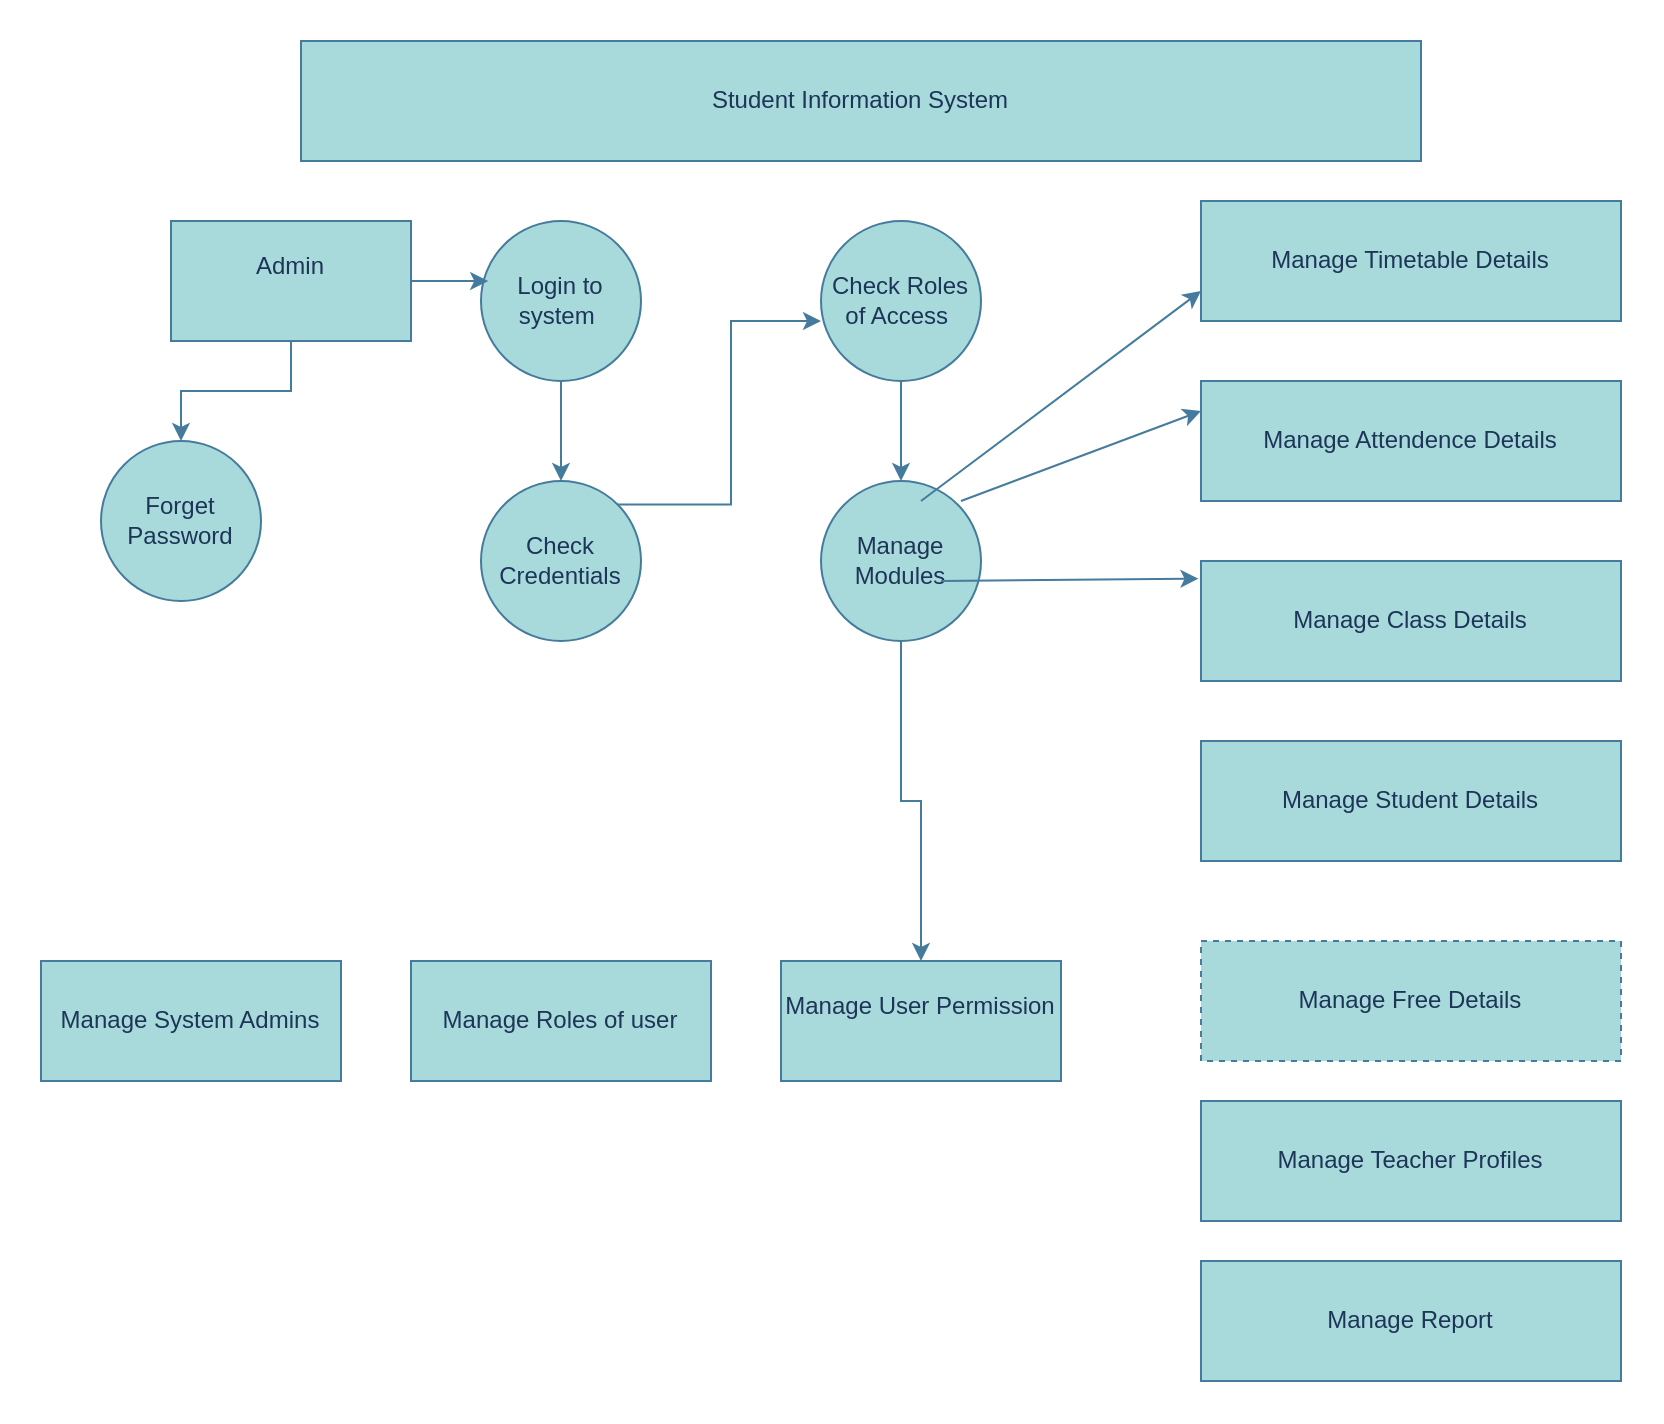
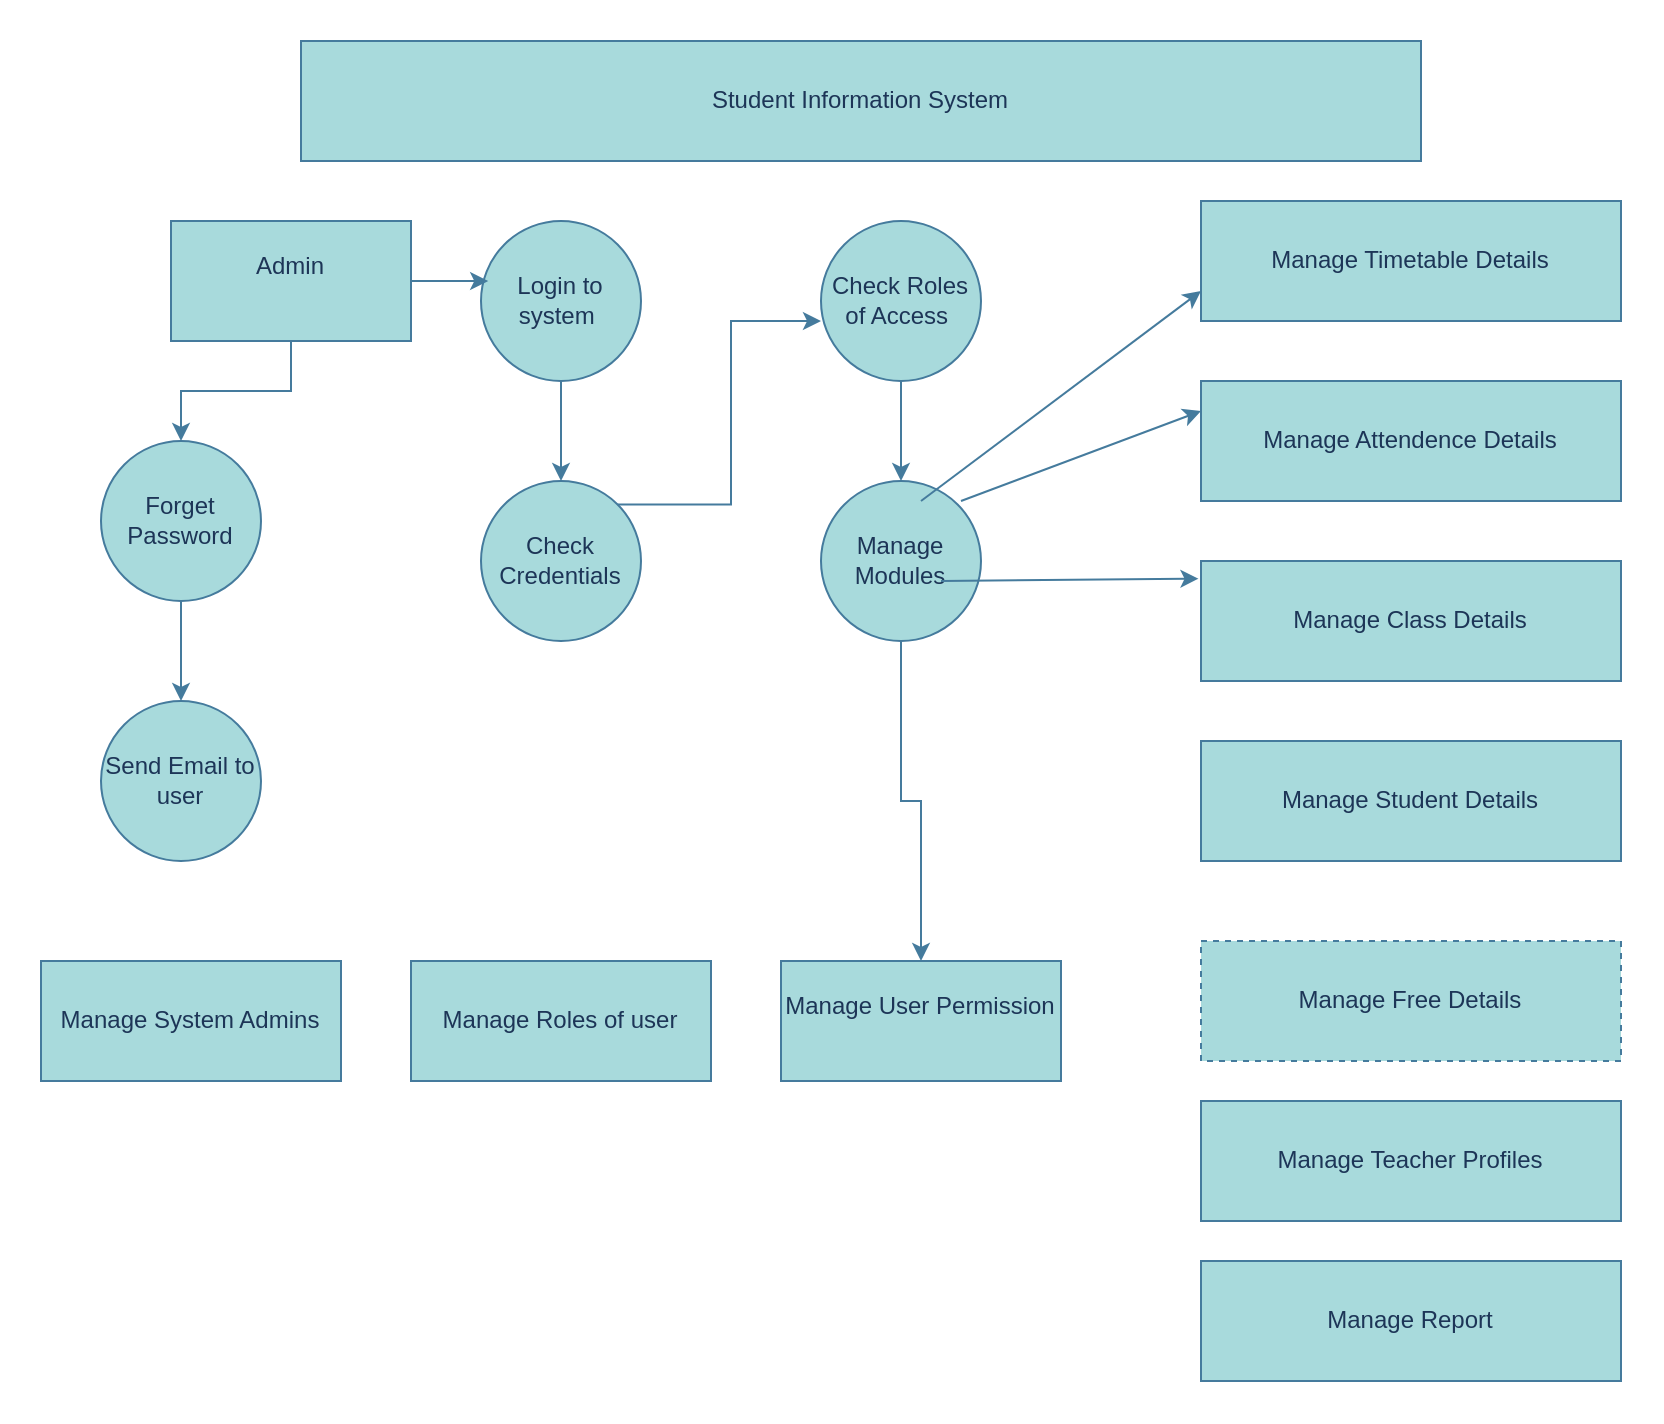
  <mxCell id="0" />
  <mxCell id="1" parent="0" />
  <mxCell id="2" value="Student Information System" style="rounded=0;whiteSpace=wrap;html=1;labelBackgroundColor=none;fillColor=#A8DADC;strokeColor=#457B9D;fontColor=#1D3557;" vertex="1" parent="1"><mxGeometry x="150" y="20" width="560" height="60" as="geometry" /></mxCell>
  <mxCell id="3" value="" style="edgeStyle=orthogonalEdgeStyle;rounded=0;orthogonalLoop=1;jettySize=auto;html=1;labelBackgroundColor=none;fontColor=default;strokeColor=#457B9D;" edge="1" parent="1" source="4" target="8"><mxGeometry relative="1" as="geometry" /></mxCell>
  <mxCell id="4" value="Admin&lt;div&gt;&lt;br&gt;&lt;/div&gt;" style="rounded=0;whiteSpace=wrap;html=1;labelBackgroundColor=none;fillColor=#A8DADC;strokeColor=#457B9D;fontColor=#1D3557;" vertex="1" parent="1"><mxGeometry x="85" y="110" width="120" height="60" as="geometry" /></mxCell>
  <mxCell id="5" style="edgeStyle=orthogonalEdgeStyle;rounded=0;orthogonalLoop=1;jettySize=auto;html=1;exitX=0.5;exitY=1;exitDx=0;exitDy=0;entryX=0.5;entryY=0;entryDx=0;entryDy=0;labelBackgroundColor=none;fontColor=default;strokeColor=#457B9D;" edge="1" parent="1" source="6" target="10"><mxGeometry relative="1" as="geometry" /></mxCell>
  <mxCell id="6" value="Login to system&amp;nbsp;" style="ellipse;whiteSpace=wrap;html=1;aspect=fixed;labelBackgroundColor=none;fillColor=#A8DADC;strokeColor=#457B9D;fontColor=#1D3557;" vertex="1" parent="1"><mxGeometry x="240" y="110" width="80" height="80" as="geometry" /></mxCell>
+ <mxCell id="7" style="edgeStyle=orthogonalEdgeStyle;rounded=0;orthogonalLoop=1;jettySize=auto;html=1;exitX=0.5;exitY=1;exitDx=0;exitDy=0;labelBackgroundColor=none;fontColor=default;strokeColor=#457B9D;" edge="1" parent="1" source="8" target="9"><mxGeometry relative="1" as="geometry" /></mxCell>
  <mxCell id="8" value="Forget Password" style="ellipse;whiteSpace=wrap;html=1;aspect=fixed;labelBackgroundColor=none;fillColor=#A8DADC;strokeColor=#457B9D;fontColor=#1D3557;" vertex="1" parent="1"><mxGeometry x="50" y="220" width="80" height="80" as="geometry" /></mxCell>
+ <mxCell id="9" value="Send Email to user" style="ellipse;whiteSpace=wrap;html=1;aspect=fixed;labelBackgroundColor=none;fillColor=#A8DADC;strokeColor=#457B9D;fontColor=#1D3557;" vertex="1" parent="1"><mxGeometry x="50" y="350" width="80" height="80" as="geometry" /></mxCell>
  <mxCell id="10" value="Check Credentials" style="ellipse;whiteSpace=wrap;html=1;aspect=fixed;labelBackgroundColor=none;fillColor=#A8DADC;strokeColor=#457B9D;fontColor=#1D3557;" vertex="1" parent="1"><mxGeometry x="240" y="240" width="80" height="80" as="geometry" /></mxCell>
  <mxCell id="11" style="edgeStyle=orthogonalEdgeStyle;rounded=0;orthogonalLoop=1;jettySize=auto;html=1;exitX=0.5;exitY=1;exitDx=0;exitDy=0;entryX=0.5;entryY=0;entryDx=0;entryDy=0;strokeColor=#457B9D;fontColor=#1D3557;fillColor=#A8DADC;" edge="1" parent="1" source="12" target="14"><mxGeometry relative="1" as="geometry" /></mxCell>
  <mxCell id="12" value="Check Roles of Access&amp;nbsp;" style="ellipse;whiteSpace=wrap;html=1;aspect=fixed;labelBackgroundColor=none;fillColor=#A8DADC;strokeColor=#457B9D;fontColor=#1D3557;" vertex="1" parent="1"><mxGeometry x="410" y="110" width="80" height="80" as="geometry" /></mxCell>
  <mxCell id="13" style="edgeStyle=orthogonalEdgeStyle;rounded=0;orthogonalLoop=1;jettySize=auto;html=1;exitX=0.5;exitY=1;exitDx=0;exitDy=0;strokeColor=#457B9D;fontColor=#1D3557;fillColor=#A8DADC;" edge="1" parent="1" source="14" target="26"><mxGeometry relative="1" as="geometry" /></mxCell>
  <mxCell id="14" value="Manage Modules" style="ellipse;whiteSpace=wrap;html=1;aspect=fixed;labelBackgroundColor=none;fillColor=#A8DADC;strokeColor=#457B9D;fontColor=#1D3557;" vertex="1" parent="1"><mxGeometry x="410" y="240" width="80" height="80" as="geometry" /></mxCell>
  <mxCell id="15" value="Manage System Admins" style="rounded=0;whiteSpace=wrap;html=1;labelBackgroundColor=none;fillColor=#A8DADC;strokeColor=#457B9D;fontColor=#1D3557;" vertex="1" parent="1"><mxGeometry x="20" y="480" width="150" height="60" as="geometry" /></mxCell>
  <mxCell id="16" value="Manage Roles of user" style="rounded=0;whiteSpace=wrap;html=1;labelBackgroundColor=none;fillColor=#A8DADC;strokeColor=#457B9D;fontColor=#1D3557;" vertex="1" parent="1"><mxGeometry x="205" y="480" width="150" height="60" as="geometry" /></mxCell>
  <mxCell id="17" value="Manage Timetable Details" style="rounded=0;whiteSpace=wrap;html=1;labelBackgroundColor=none;fillColor=#A8DADC;strokeColor=#457B9D;fontColor=#1D3557;" vertex="1" parent="1"><mxGeometry x="600" y="100" width="210" height="60" as="geometry" /></mxCell>
  <mxCell id="18" value="Manage Attendence Details" style="rounded=0;whiteSpace=wrap;html=1;labelBackgroundColor=none;fillColor=#A8DADC;strokeColor=#457B9D;fontColor=#1D3557;" vertex="1" parent="1"><mxGeometry x="600" y="190" width="210" height="60" as="geometry" /></mxCell>
  <mxCell id="19" value="Manage Class Details" style="rounded=0;whiteSpace=wrap;html=1;labelBackgroundColor=none;fillColor=#A8DADC;strokeColor=#457B9D;fontColor=#1D3557;" vertex="1" parent="1"><mxGeometry x="600" y="280" width="210" height="60" as="geometry" /></mxCell>
  <mxCell id="20" value="Manage Student Details" style="rounded=0;whiteSpace=wrap;html=1;labelBackgroundColor=none;fillColor=#A8DADC;strokeColor=#457B9D;fontColor=#1D3557;" vertex="1" parent="1"><mxGeometry x="600" y="370" width="210" height="60" as="geometry" /></mxCell>
  <mxCell id="21" value="Manage Free Details" style="rounded=0;whiteSpace=wrap;html=1;labelBackgroundColor=none;fillColor=#A8DADC;strokeColor=#457B9D;fontColor=#1D3557;dashed=1;" vertex="1" parent="1"><mxGeometry x="600" y="470" width="210" height="60" as="geometry" /></mxCell>
  <mxCell id="22" value="Manage Teacher Profiles" style="rounded=0;whiteSpace=wrap;html=1;labelBackgroundColor=none;fillColor=#A8DADC;strokeColor=#457B9D;fontColor=#1D3557;" vertex="1" parent="1"><mxGeometry x="600" y="550" width="210" height="60" as="geometry" /></mxCell>
  <mxCell id="23" value="Manage Report" style="rounded=0;whiteSpace=wrap;html=1;labelBackgroundColor=none;fillColor=#A8DADC;strokeColor=#457B9D;fontColor=#1D3557;" vertex="1" parent="1"><mxGeometry x="600" y="630" width="210" height="60" as="geometry" /></mxCell>
  <mxCell id="24" style="edgeStyle=orthogonalEdgeStyle;rounded=0;orthogonalLoop=1;jettySize=auto;html=1;exitX=1;exitY=0.5;exitDx=0;exitDy=0;entryX=0.045;entryY=0.365;entryDx=0;entryDy=0;entryPerimeter=0;labelBackgroundColor=none;fontColor=default;strokeColor=#457B9D;" edge="1" parent="1" source="4" target="6"><mxGeometry relative="1" as="geometry" /></mxCell>
  <mxCell id="25" style="edgeStyle=orthogonalEdgeStyle;rounded=0;orthogonalLoop=1;jettySize=auto;html=1;exitX=1;exitY=0;exitDx=0;exitDy=0;entryX=0;entryY=0.625;entryDx=0;entryDy=0;entryPerimeter=0;strokeColor=#457B9D;fontColor=#1D3557;fillColor=#A8DADC;" edge="1" parent="1" source="10" target="12"><mxGeometry relative="1" as="geometry" /></mxCell>
  <mxCell id="26" value="Manage User Permission&lt;div&gt;&lt;br&gt;&lt;/div&gt;" style="rounded=0;whiteSpace=wrap;html=1;strokeColor=#457B9D;fontColor=#1D3557;fillColor=#A8DADC;" vertex="1" parent="1"><mxGeometry x="390" y="480" width="140" height="60" as="geometry" /></mxCell>
  <mxCell id="27" value="" style="edgeStyle=none;orthogonalLoop=1;jettySize=auto;html=1;rounded=0;strokeColor=#457B9D;fontColor=#1D3557;fillColor=#A8DADC;entryX=0;entryY=0.75;entryDx=0;entryDy=0;" edge="1" parent="1" target="17"><mxGeometry width="100" relative="1" as="geometry"><mxPoint x="460" y="250" as="sourcePoint" /><mxPoint x="560" y="250" as="targetPoint" /><Array as="points" /></mxGeometry></mxCell>
  <mxCell id="28" value="" style="edgeStyle=none;orthogonalLoop=1;jettySize=auto;html=1;rounded=0;strokeColor=#457B9D;fontColor=#1D3557;fillColor=#A8DADC;entryX=0;entryY=0.25;entryDx=0;entryDy=0;" edge="1" parent="1" target="18"><mxGeometry width="100" relative="1" as="geometry"><mxPoint x="480" y="250" as="sourcePoint" /><mxPoint x="580" y="250" as="targetPoint" /><Array as="points" /></mxGeometry></mxCell>
  <mxCell id="29" value="" style="edgeStyle=none;orthogonalLoop=1;jettySize=auto;html=1;rounded=0;strokeColor=#457B9D;fontColor=#1D3557;fillColor=#A8DADC;entryX=-0.006;entryY=0.147;entryDx=0;entryDy=0;entryPerimeter=0;" edge="1" parent="1" target="19"><mxGeometry width="100" relative="1" as="geometry"><mxPoint x="470" y="290" as="sourcePoint" /><mxPoint x="570" y="290" as="targetPoint" /><Array as="points" /></mxGeometry></mxCell>
